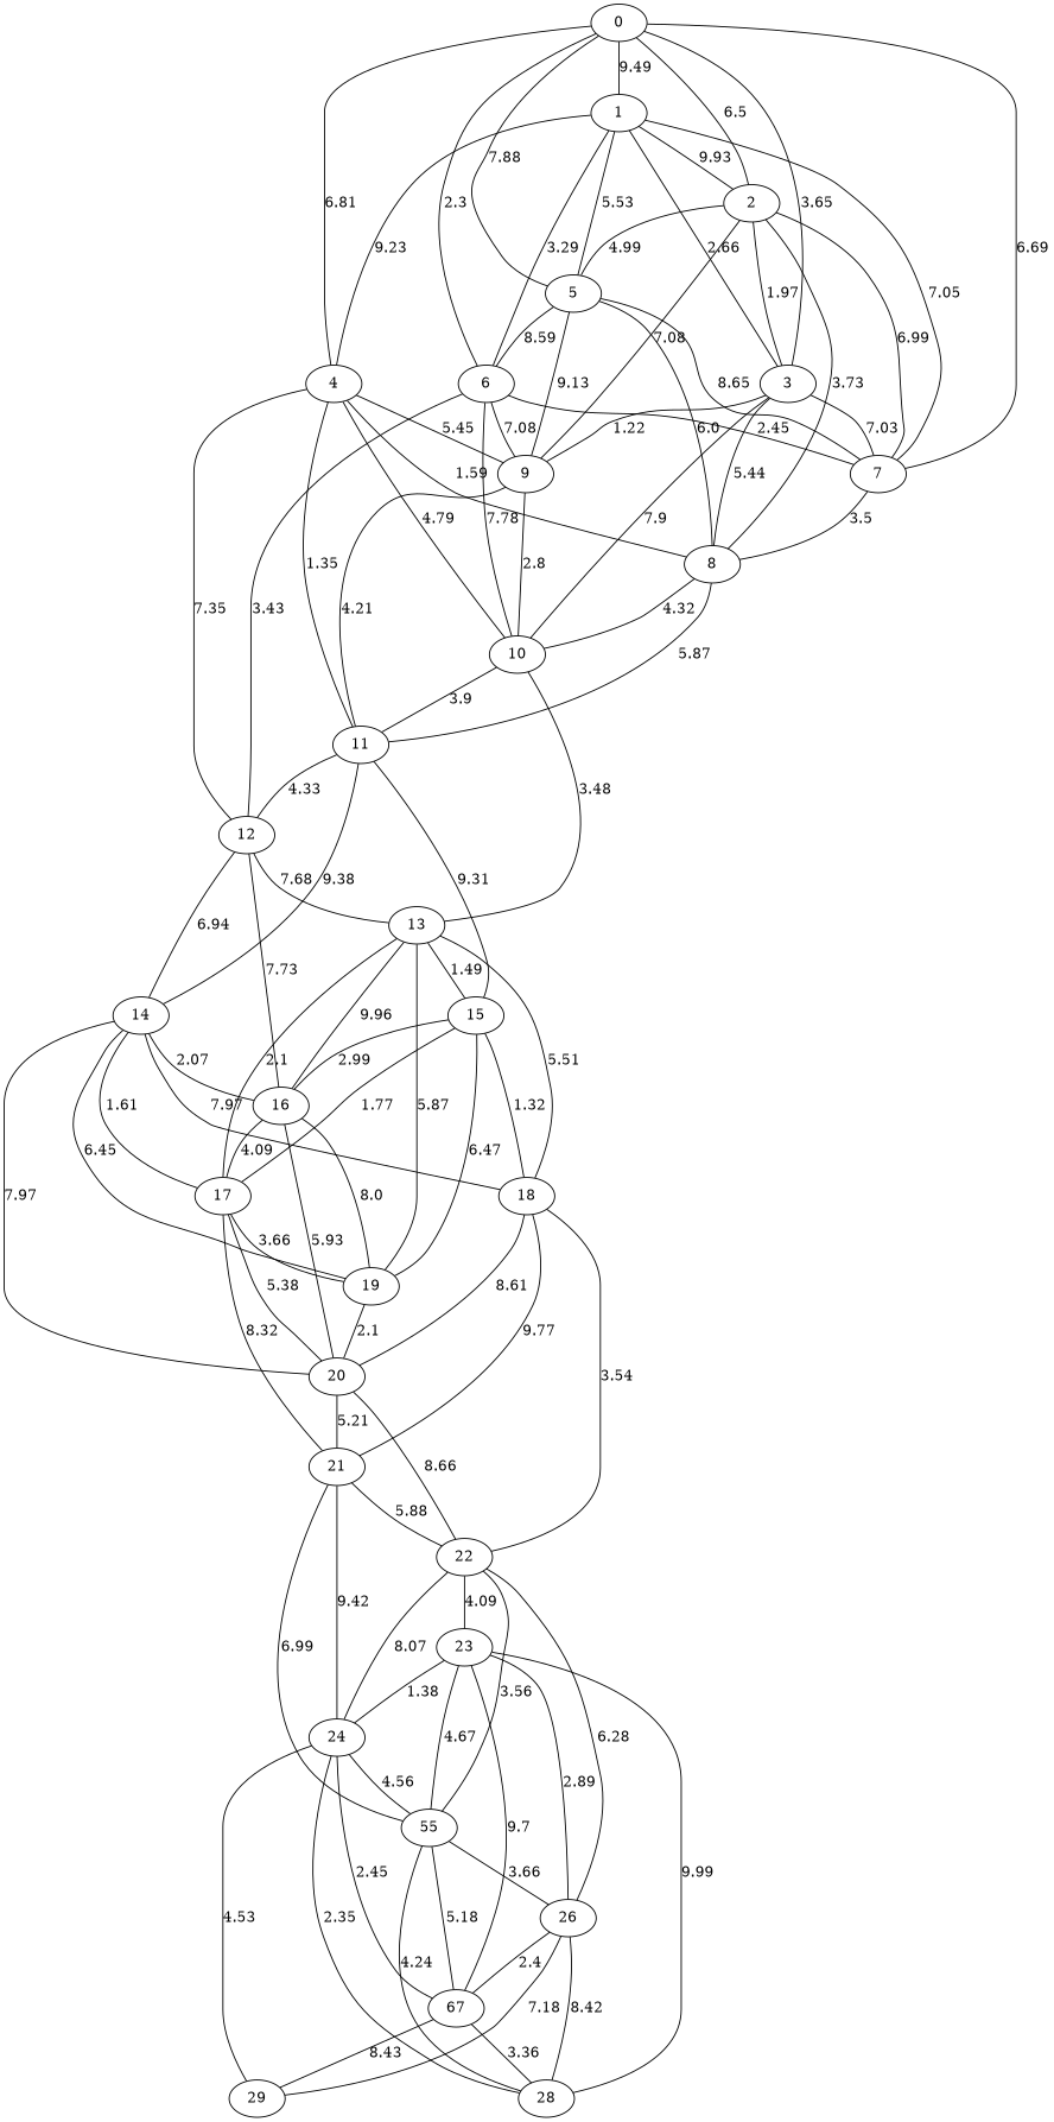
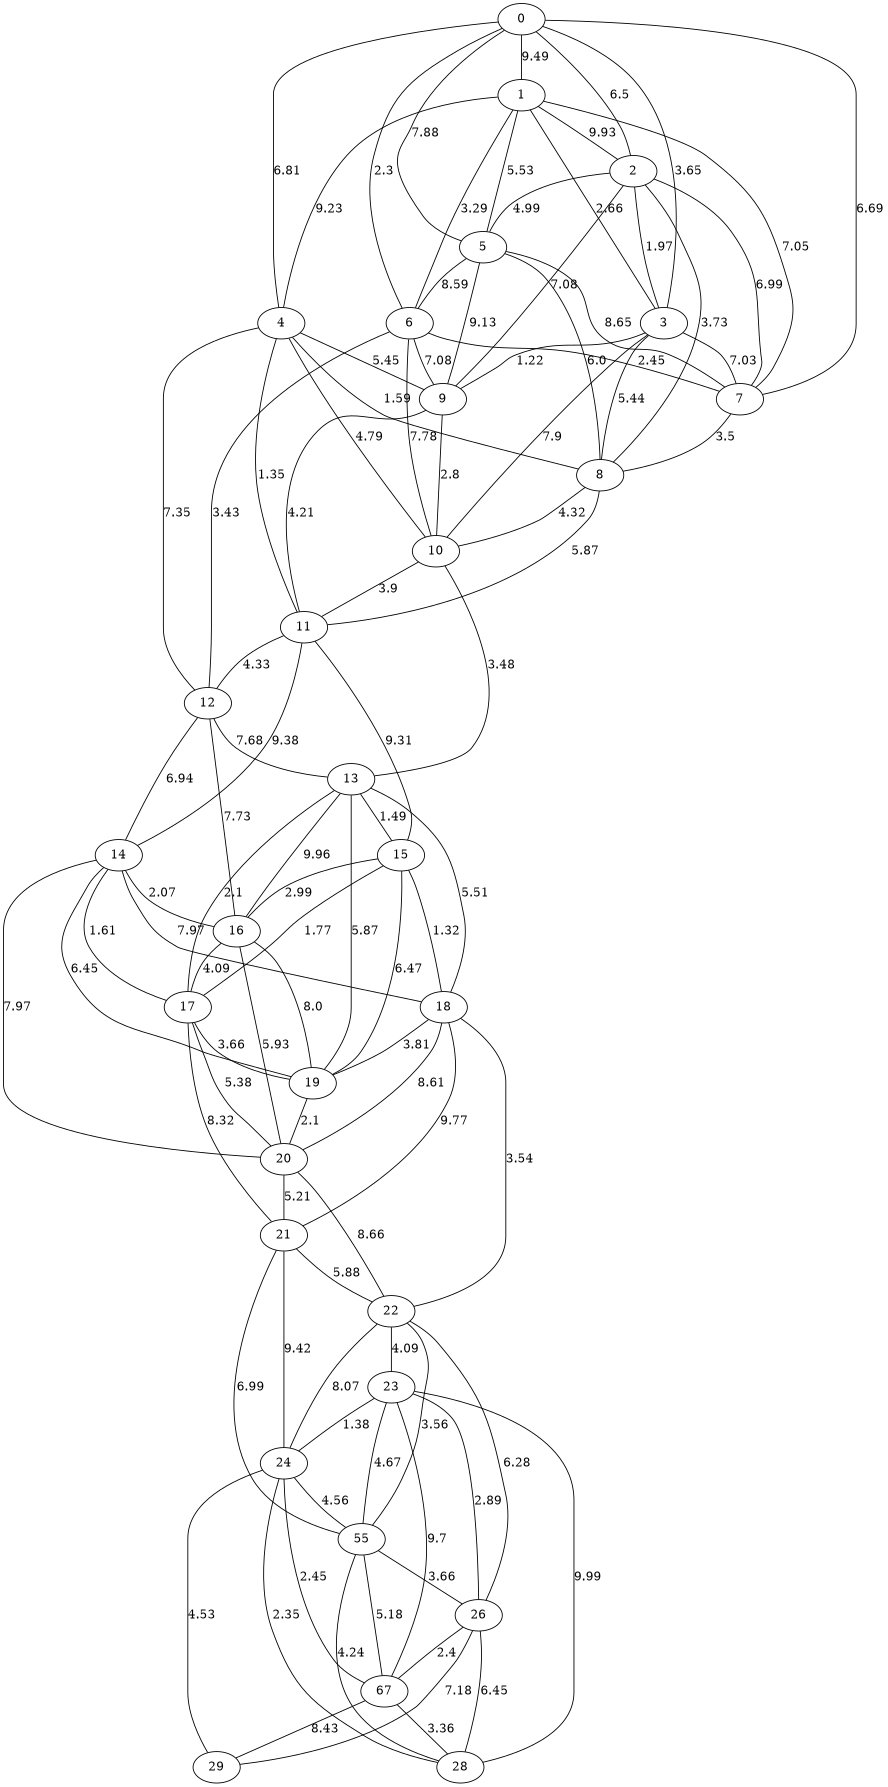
  graph {
    0
    1
    2
    3
    4
    5
    6
    7
    8
    9
    10
    11
    12
    13
    14
    15
    16
    17
    18
    19
    20
    21
    22
    24
    n25 [label=55]
    23
    26
    n28 [label=67]
    28
    29
    0 -- 1 [label=9.49]
    0 -- 2 [label=6.5]
    0 -- 3 [label=3.65]
    0 -- 4 [label=6.81]
    0 -- 5 [label=7.88]
    0 -- 6 [label=2.3]
    0 -- 7 [label=6.69]
    1 -- 2 [label=9.93]
    1 -- 3 [label=2.66]
    1 -- 4 [label=9.23]
    1 -- 5 [label=5.53]
    1 -- 6 [label=3.29]
    1 -- 7 [label=7.05]
    2 -- 3 [label=1.97]
    2 -- 5 [label=4.99]
    2 -- 7 [label=6.99]
    2 -- 8 [label=3.73]
    2 -- 9 [label=7.08]
    3 -- 7 [label=7.03]
    3 -- 8 [label=5.44]
    3 -- 9 [label=1.22]
    3 -- 10 [label=7.9]
    4 -- 8 [label=1.59]
    4 -- 9 [label=5.45]
    4 -- 10 [label=4.79]
    4 -- 11 [label=1.35]
    4 -- 12 [label=7.35]
    5 -- 6 [label=8.59]
    5 -- 7 [label=8.65]
    5 -- 8 [label=6.0]
    5 -- 9 [label=9.13]
    6 -- 7 [label=2.45]
    6 -- 9 [label=7.08]
    6 -- 10 [label=7.78]
    6 -- 12 [label=3.43]
    7 -- 8 [label=3.5]
    8 -- 10 [label=4.32]
    8 -- 11 [label=5.87]
    9 -- 10 [label=2.8]
    9 -- 11 [label=4.21]
    10 -- 11 [label=3.9]
    10 -- 13 [label=3.48]
    11 -- 12 [label=4.33]
    11 -- 14 [label=9.38]
    11 -- 15 [label=9.31]
    12 -- 13 [label=7.68]
    12 -- 14 [label=6.94]
    12 -- 16 [label=7.73]
    13 -- 15 [label=1.49]
    13 -- 16 [label=9.96]
    13 -- 17 [label=2.1]
    13 -- 18 [label=5.51]
    13 -- 19 [label=5.87]
    14 -- 16 [label=2.07]
    14 -- 17 [label=1.61]
    14 -- 18 [label=7.97]
    14 -- 19 [label=6.45]
    14 -- 20 [label=7.97]
    15 -- 16 [label=2.99]
    15 -- 17 [label=1.77]
    15 -- 18 [label=1.32]
    15 -- 19 [label=6.47]
    16 -- 17 [label=4.09]
    16 -- 19 [label=8.0]
    16 -- 20 [label=5.93]
    17 -- 19 [label=3.66]
    17 -- 20 [label=5.38]
    17 -- 21 [label=8.32]
+   18 -- 19 [label=3.81]
    18 -- 20 [label=8.61]
    18 -- 21 [label=9.77]
    18 -- 22 [label=3.54]
    19 -- 20 [label=2.1]
    20 -- 21 [label=5.21]
    20 -- 22 [label=8.66]
    21 -- 22 [label=5.88]
    21 -- 24 [label=9.42]
    21 -- n25 [label=6.99]
    22 -- 24 [label=8.07]
    22 -- n25 [label=3.56]
    22 -- 23 [label=4.09]
    22 -- 26 [label=6.28]
    24 -- n25 [label=4.56]
    24 -- n28 [label=2.45]
    24 -- 28 [label=2.35]
    24 -- 29 [label=4.53]
    n25 -- 26 [label=3.66]
    n25 -- n28 [label=5.18]
    n25 -- 28 [label=4.24]
    23 -- 24 [label=1.38]
    23 -- n25 [label=4.67]
    23 -- 26 [label=2.89]
    23 -- n28 [label=9.7]
    23 -- 28 [label=9.99]
    26 -- n28 [label=2.4]
-   26 -- 28 [label=8.42]
+   26 -- 28 [label=6.45]
    26 -- 29 [label=7.18]
    n28 -- 28 [label=3.36]
    n28 -- 29 [label=8.43]
  }
